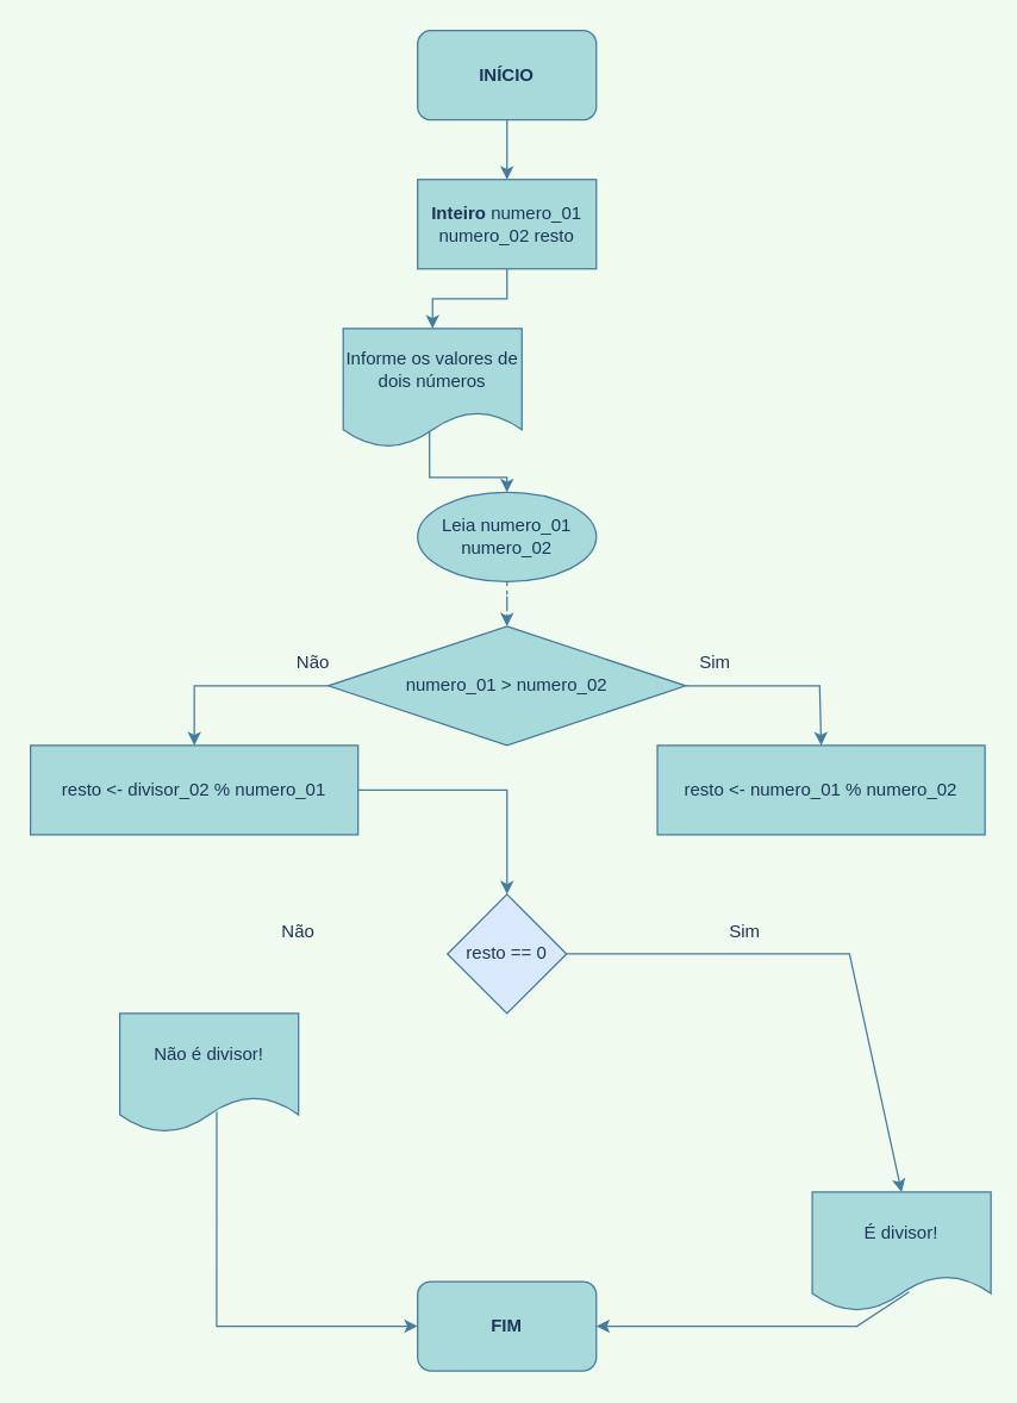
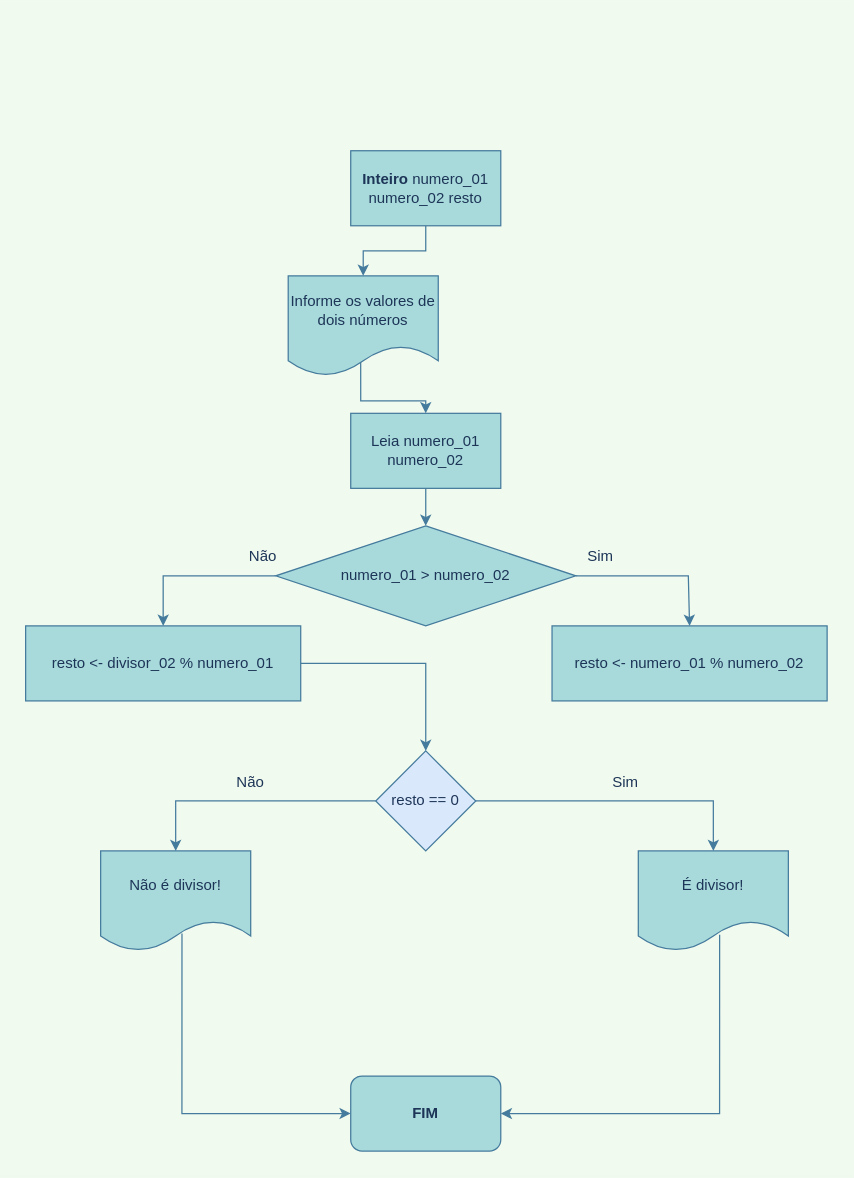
  <mxCell id="0" />
  <mxCell id="1" parent="0" />
- <mxCell id="2" value="" style="edgeStyle=orthogonalEdgeStyle;rounded=0;orthogonalLoop=1;jettySize=auto;html=1;strokeColor=#457B9D;fontColor=#1D3557;fillColor=#A8DADC;" edge="1" parent="1" source="3" target="5"><mxGeometry relative="1" as="geometry" /></mxCell>
- <mxCell id="3" value="&lt;b&gt;INÍCIO&lt;/b&gt;" style="rounded=1;whiteSpace=wrap;html=1;fillColor=#A8DADC;strokeColor=#457B9D;fontColor=#1D3557;" parent="1" vertex="1"><mxGeometry x="280" y="20" width="120" height="60" as="geometry" /></mxCell>
  <mxCell id="4" value="" style="edgeStyle=orthogonalEdgeStyle;rounded=0;orthogonalLoop=1;jettySize=auto;html=1;strokeColor=#457B9D;fontColor=#1D3557;fillColor=#A8DADC;" edge="1" parent="1" source="5" target="7"><mxGeometry relative="1" as="geometry" /></mxCell>
  <mxCell id="5" value="&lt;b&gt;Inteiro&lt;/b&gt;&amp;nbsp;numero_01 numero_02 resto" style="rounded=0;whiteSpace=wrap;html=1;strokeColor=#457B9D;fontColor=#1D3557;fillColor=#A8DADC;" vertex="1" parent="1"><mxGeometry x="280" y="120" width="120" height="60" as="geometry" /></mxCell>
  <mxCell id="6" value="" style="edgeStyle=orthogonalEdgeStyle;rounded=0;orthogonalLoop=1;jettySize=auto;html=1;strokeColor=#457B9D;fontColor=#1D3557;fillColor=#A8DADC;exitX=0.483;exitY=0.863;exitDx=0;exitDy=0;exitPerimeter=0;" edge="1" parent="1" source="7" target="9"><mxGeometry relative="1" as="geometry" /></mxCell>
  <mxCell id="7" value="Informe os valores de dois números" style="shape=document;whiteSpace=wrap;html=1;boundedLbl=1;strokeColor=#457B9D;fontColor=#1D3557;fillColor=#A8DADC;" vertex="1" parent="1"><mxGeometry x="230" y="220" width="120" height="80" as="geometry" /></mxCell>
- <mxCell id="8" value="" style="edgeStyle=orthogonalEdgeStyle;rounded=0;orthogonalLoop=1;jettySize=auto;html=1;strokeColor=#457B9D;fontColor=#1D3557;fillColor=#A8DADC;dashed=1;" edge="1" parent="1" source="9" target="10"><mxGeometry relative="1" as="geometry" /></mxCell>
- <mxCell id="9" value="Leia numero_01 numero_02" style="ellipse;whiteSpace=wrap;html=1;strokeColor=#457B9D;fontColor=#1D3557;fillColor=#A8DADC;" vertex="1" parent="1"><mxGeometry x="280" y="330" width="120" height="60" as="geometry" /></mxCell>
+ <mxCell id="8" value="" style="edgeStyle=orthogonalEdgeStyle;rounded=0;orthogonalLoop=1;jettySize=auto;html=1;strokeColor=#457B9D;fontColor=#1D3557;fillColor=#A8DADC;" edge="1" parent="1" source="9" target="10"><mxGeometry relative="1" as="geometry" /></mxCell>
+ <mxCell id="9" value="Leia numero_01 numero_02" style="rounded=0;whiteSpace=wrap;html=1;strokeColor=#457B9D;fontColor=#1D3557;fillColor=#A8DADC;" vertex="1" parent="1"><mxGeometry x="280" y="330" width="120" height="60" as="geometry" /></mxCell>
  <mxCell id="10" value="numero_01 &amp;gt; numero_02" style="rhombus;whiteSpace=wrap;html=1;strokeColor=#457B9D;fontColor=#1D3557;fillColor=#A8DADC;" vertex="1" parent="1"><mxGeometry x="220" y="420" width="240" height="80" as="geometry" /></mxCell>
  <mxCell id="11" value="resto &amp;lt;- numero_01 % numero_02" style="rounded=0;whiteSpace=wrap;html=1;strokeColor=#457B9D;fontColor=#1D3557;fillColor=#A8DADC;" vertex="1" parent="1"><mxGeometry x="441" y="500" width="220" height="60" as="geometry" /></mxCell>
  <mxCell id="12" value="resto &amp;lt;- divisor_02 % numero_01" style="rounded=0;whiteSpace=wrap;html=1;strokeColor=#457B9D;fontColor=#1D3557;fillColor=#A8DADC;" vertex="1" parent="1"><mxGeometry x="20" y="500" width="220" height="60" as="geometry" /></mxCell>
  <mxCell id="13" value="resto == 0" style="rhombus;whiteSpace=wrap;html=1;strokeColor=#457B9D;fontColor=#1D3557;fillColor=#dae8fc;" vertex="1" parent="1"><mxGeometry x="300" y="600" width="80" height="80" as="geometry" /></mxCell>
  <mxCell id="14" value="" style="endArrow=classic;html=1;rounded=0;strokeColor=#457B9D;fontColor=#1D3557;fillColor=#A8DADC;entryX=0.5;entryY=0;entryDx=0;entryDy=0;exitX=1;exitY=0.5;exitDx=0;exitDy=0;" edge="1" parent="1" source="10" target="11"><mxGeometry width="50" height="50" relative="1" as="geometry"><mxPoint x="340" y="510" as="sourcePoint" /><mxPoint x="390" y="460" as="targetPoint" /><Array as="points"><mxPoint x="550" y="460" /></Array></mxGeometry></mxCell>
  <mxCell id="15" value="" style="endArrow=classic;html=1;rounded=0;strokeColor=#457B9D;fontColor=#1D3557;fillColor=#A8DADC;exitX=0;exitY=0.5;exitDx=0;exitDy=0;entryX=0.5;entryY=0;entryDx=0;entryDy=0;" edge="1" parent="1" source="10" target="12"><mxGeometry width="50" height="50" relative="1" as="geometry"><mxPoint x="80" y="450" as="sourcePoint" /><mxPoint x="130" y="400" as="targetPoint" /><Array as="points"><mxPoint x="130" y="460" /></Array></mxGeometry></mxCell>
  <mxCell id="16" value="Sim" style="text;html=1;strokeColor=none;fillColor=none;align=center;verticalAlign=middle;whiteSpace=wrap;rounded=0;fontColor=#1D3557;" vertex="1" parent="1"><mxGeometry x="450" y="430" width="60" height="30" as="geometry" /></mxCell>
  <mxCell id="17" value="Não" style="text;html=1;strokeColor=none;fillColor=none;align=center;verticalAlign=middle;whiteSpace=wrap;rounded=0;fontColor=#1D3557;" vertex="1" parent="1"><mxGeometry x="180" y="430" width="60" height="30" as="geometry" /></mxCell>
  <mxCell id="18" value="" style="endArrow=classic;html=1;rounded=0;strokeColor=#457B9D;fontColor=#1D3557;fillColor=#A8DADC;exitX=1;exitY=0.5;exitDx=0;exitDy=0;entryX=0.5;entryY=0;entryDx=0;entryDy=0;" edge="1" parent="1" source="12" target="13"><mxGeometry width="50" height="50" relative="1" as="geometry"><mxPoint x="80" y="700" as="sourcePoint" /><mxPoint x="130" y="650" as="targetPoint" /><Array as="points"><mxPoint x="340" y="530" /></Array></mxGeometry></mxCell>
- <mxCell id="19" value="É divisor!" style="shape=document;whiteSpace=wrap;html=1;boundedLbl=1;strokeColor=#457B9D;fontColor=#1D3557;fillColor=#A8DADC;" vertex="1" parent="1"><mxGeometry x="545" y="800" width="120" height="80" as="geometry" /></mxCell>
+ <mxCell id="19" value="É divisor!" style="shape=document;whiteSpace=wrap;html=1;boundedLbl=1;strokeColor=#457B9D;fontColor=#1D3557;fillColor=#A8DADC;" vertex="1" parent="1"><mxGeometry x="510" y="680" width="120" height="80" as="geometry" /></mxCell>
  <mxCell id="20" value="Não é divisor!" style="shape=document;whiteSpace=wrap;html=1;boundedLbl=1;strokeColor=#457B9D;fontColor=#1D3557;fillColor=#A8DADC;" vertex="1" parent="1"><mxGeometry x="80" y="680" width="120" height="80" as="geometry" /></mxCell>
  <mxCell id="21" value="&lt;b&gt;FIM&lt;/b&gt;" style="rounded=1;whiteSpace=wrap;html=1;strokeColor=#457B9D;fontColor=#1D3557;fillColor=#A8DADC;" vertex="1" parent="1"><mxGeometry x="280" y="860" width="120" height="60" as="geometry" /></mxCell>
  <mxCell id="22" value="" style="endArrow=classic;html=1;rounded=0;strokeColor=#457B9D;fontColor=#1D3557;fillColor=#A8DADC;exitX=0.542;exitY=0.825;exitDx=0;exitDy=0;exitPerimeter=0;entryX=0;entryY=0.5;entryDx=0;entryDy=0;" edge="1" parent="1" source="20" target="21"><mxGeometry width="50" height="50" relative="1" as="geometry"><mxPoint x="100" y="920" as="sourcePoint" /><mxPoint x="150" y="870" as="targetPoint" /><Array as="points"><mxPoint x="145" y="890" /></Array></mxGeometry></mxCell>
  <mxCell id="23" value="" style="endArrow=classic;html=1;rounded=0;strokeColor=#457B9D;fontColor=#1D3557;fillColor=#A8DADC;exitX=0.542;exitY=0.838;exitDx=0;exitDy=0;exitPerimeter=0;entryX=1;entryY=0.5;entryDx=0;entryDy=0;" edge="1" parent="1" source="19" target="21"><mxGeometry width="50" height="50" relative="1" as="geometry"><mxPoint x="490" y="880" as="sourcePoint" /><mxPoint x="540" y="830" as="targetPoint" /><Array as="points"><mxPoint x="575" y="890" /></Array></mxGeometry></mxCell>
  <mxCell id="24" value="" style="endArrow=classic;html=1;rounded=0;strokeColor=#457B9D;fontColor=#1D3557;fillColor=#A8DADC;exitX=1;exitY=0.5;exitDx=0;exitDy=0;entryX=0.5;entryY=0;entryDx=0;entryDy=0;" edge="1" parent="1" source="13" target="19"><mxGeometry width="50" height="50" relative="1" as="geometry"><mxPoint x="380" y="720" as="sourcePoint" /><mxPoint x="430" y="670" as="targetPoint" /><Array as="points"><mxPoint x="570" y="640" /></Array></mxGeometry></mxCell>
+ <mxCell id="25" value="" style="endArrow=classic;html=1;rounded=0;strokeColor=#457B9D;fontColor=#1D3557;fillColor=#A8DADC;exitX=0;exitY=0.5;exitDx=0;exitDy=0;entryX=0.5;entryY=0;entryDx=0;entryDy=0;" edge="1" parent="1" source="13" target="20"><mxGeometry width="50" height="50" relative="1" as="geometry"><mxPoint x="110" y="640" as="sourcePoint" /><mxPoint x="160" y="590" as="targetPoint" /><Array as="points"><mxPoint x="140" y="640" /></Array></mxGeometry></mxCell>
  <mxCell id="26" value="Sim" style="text;html=1;strokeColor=none;fillColor=none;align=center;verticalAlign=middle;whiteSpace=wrap;rounded=0;fontColor=#1D3557;" vertex="1" parent="1"><mxGeometry x="470" y="610" width="60" height="30" as="geometry" /></mxCell>
  <mxCell id="27" value="Não" style="text;html=1;strokeColor=none;fillColor=none;align=center;verticalAlign=middle;whiteSpace=wrap;rounded=0;fontColor=#1D3557;" vertex="1" parent="1"><mxGeometry x="170" y="610" width="60" height="30" as="geometry" /></mxCell>
